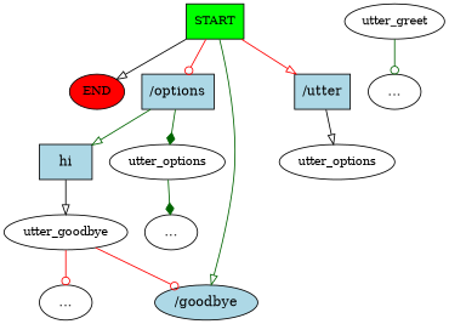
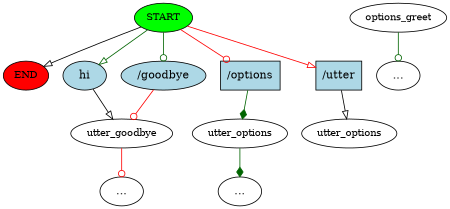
  digraph {
    edge [arrowhead=onormal color=darkgreen]
-   n1 [fillcolor=green fontsize=12 label=START style=filled shape=box]
+   n1 [fillcolor=green fontsize=12 label=START style=filled]
    n2 [fillcolor=red fontsize=12 label=END style=filled]
-   n3 [fillcolor=lightblue label=hi shape=rect style=filled]
+   n3 [fillcolor=lightblue label=hi shape=ellipse style=filled]
    n4 [fillcolor=lightblue label="/options" shape=rect style=filled]
    n5 [fillcolor=lightblue label="/goodbye" shape=ellipse style=filled]
    n6 [fillcolor=lightblue label="/utter" shape=rect style=filled]
    n7 [fontsize=12 label=utter_goodbye]
    n8 [fontsize=12 label=utter_options]
    n9 [fontsize=12 label=utter_options]
-   n10 [fontsize=12 label=utter_greet]
+   n10 [fontsize=12 label=options_greet]
    n11 [label="..."]
    n12 [label="..."]
    n13 [label="..."]
    n1 -> n2 [color=black]
-   n4 -> n3
+   n1 -> n3
    n1 -> n4 [arrowhead=odot color=red]
-   n1 -> n5
+   n1 -> n5 [arrowhead=odot]
    n1 -> n6 [color=red]
    n3 -> n7 [color=black]
    n4 -> n8 [arrowhead=diamond]
-   n7 -> n5 [arrowhead=odot color=red]
+   n5 -> n7 [arrowhead=odot color=red]
    n6 -> n9 [color=black]
    n7 -> n13 [arrowhead=odot color=red]
    n8 -> n12 [arrowhead=diamond]
    n10 -> n11 [arrowhead=odot]
  }
